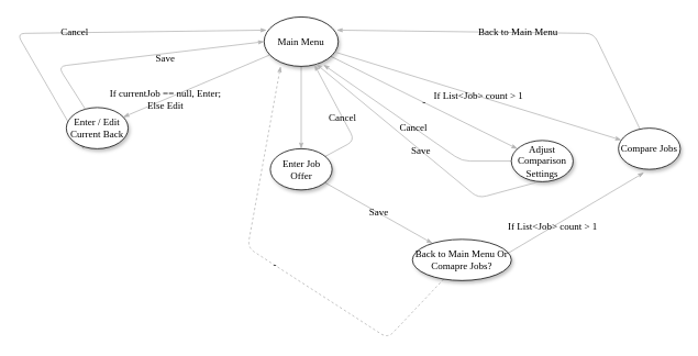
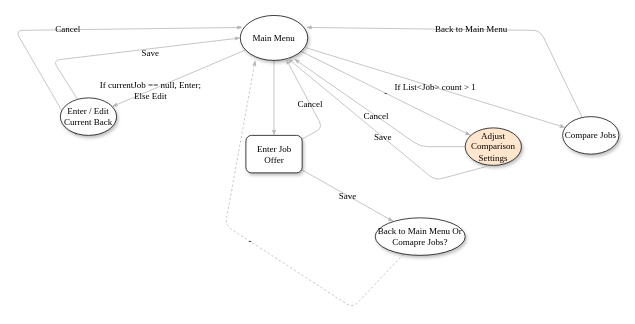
  <mxCell id="0" />
  <mxCell id="1" parent="0" />
  <mxCell id="2" style="edgeStyle=none;rounded=1;html=1;labelBackgroundColor=none;startArrow=none;startFill=0;startSize=5;endArrow=classicThin;endFill=1;endSize=5;jettySize=auto;orthogonalLoop=1;strokeColor=#B3B3B3;strokeWidth=1;fontFamily=Verdana;fontSize=12" parent="1" source="5" target="8" edge="1"><mxGeometry relative="1" as="geometry" /></mxCell>
  <mxCell id="3" value="If currentJob == null, Enter; &lt;br&gt;Else Edit" style="edgeStyle=none;rounded=1;html=1;labelBackgroundColor=none;startArrow=none;startFill=0;startSize=5;endArrow=classicThin;endFill=1;endSize=5;jettySize=auto;orthogonalLoop=1;strokeColor=#B3B3B3;strokeWidth=1;fontFamily=Verdana;fontSize=12" parent="1" source="5" target="17" edge="1"><mxGeometry x="0.428" relative="1" as="geometry"><mxPoint as="offset" /></mxGeometry></mxCell>
  <mxCell id="4" value="-" style="edgeStyle=none;rounded=1;html=1;labelBackgroundColor=none;startArrow=none;startFill=0;startSize=5;endArrow=classicThin;endFill=1;endSize=5;jettySize=auto;orthogonalLoop=1;strokeColor=#B3B3B3;strokeWidth=1;fontFamily=Verdana;fontSize=12" parent="1" source="5" target="10" edge="1"><mxGeometry relative="1" as="geometry" /></mxCell>
  <mxCell id="5" value="Main Menu" style="ellipse;whiteSpace=wrap;html=1;rounded=0;shadow=1;comic=0;labelBackgroundColor=none;strokeWidth=1;fontFamily=Verdana;fontSize=12;align=center;" parent="1" vertex="1"><mxGeometry x="320" y="20" width="90" height="60" as="geometry" /></mxCell>
  <mxCell id="6" value="Cancel" style="edgeStyle=none;rounded=1;html=1;labelBackgroundColor=none;startArrow=none;startFill=0;startSize=5;endArrow=classicThin;endFill=1;endSize=5;jettySize=auto;orthogonalLoop=1;strokeColor=#B3B3B3;strokeWidth=1;fontFamily=Verdana;fontSize=12;entryX=0.678;entryY=0.967;entryDx=0;entryDy=0;entryPerimeter=0;" parent="1" source="8" target="5" edge="1"><mxGeometry relative="1" as="geometry"><mxPoint x="410" y="110" as="targetPoint" /><Array as="points"><mxPoint x="430" y="170" /></Array></mxGeometry></mxCell>
  <mxCell id="7" value="Save" style="edgeStyle=none;rounded=1;html=1;labelBackgroundColor=none;startArrow=none;startFill=0;startSize=5;endArrow=classicThin;endFill=1;endSize=5;jettySize=auto;orthogonalLoop=1;strokeColor=#B3B3B3;strokeWidth=1;fontFamily=Verdana;fontSize=12" parent="1" source="8" target="14" edge="1"><mxGeometry relative="1" as="geometry" /></mxCell>
- <mxCell id="8" value="&lt;span&gt;Enter Job Offer&lt;/span&gt;" style="ellipse;whiteSpace=wrap;html=1;rounded=0;shadow=1;comic=0;labelBackgroundColor=none;strokeWidth=1;fontFamily=Verdana;fontSize=12;align=center;" parent="1" vertex="1"><mxGeometry x="327.5" y="180" width="75" height="50" as="geometry" /></mxCell>
+ <mxCell id="8" value="&lt;span&gt;Enter Job Offer&lt;/span&gt;" style="whiteSpace=wrap;html=1;shadow=1;comic=0;labelBackgroundColor=none;strokeWidth=1;fontFamily=Verdana;fontSize=12;align=center;rounded=1;" parent="1" vertex="1"><mxGeometry x="327.5" y="180" width="75" height="50" as="geometry" /></mxCell>
  <mxCell id="9" value="Cancel" style="edgeStyle=none;rounded=1;html=1;labelBackgroundColor=none;startArrow=none;startFill=0;startSize=5;endArrow=classicThin;endFill=1;endSize=5;jettySize=auto;orthogonalLoop=1;strokeColor=#B3B3B3;strokeWidth=1;fontFamily=Verdana;fontSize=12;entryX=0.8;entryY=0.967;entryDx=0;entryDy=0;entryPerimeter=0;" parent="1" source="10" target="5" edge="1"><mxGeometry relative="1" as="geometry"><mxPoint x="490" y="230" as="targetPoint" /><Array as="points"><mxPoint x="560" y="195" /></Array></mxGeometry></mxCell>
- <mxCell id="10" value="&lt;span&gt;Adjust Comparison Settings&lt;/span&gt;" style="ellipse;whiteSpace=wrap;html=1;rounded=0;shadow=1;comic=0;labelBackgroundColor=none;strokeWidth=1;fontFamily=Verdana;fontSize=12;align=center;" parent="1" vertex="1"><mxGeometry x="620" y="170" width="75" height="50" as="geometry" /></mxCell>
+ <mxCell id="10" value="&lt;span&gt;Adjust Comparison Settings&lt;/span&gt;" style="ellipse;whiteSpace=wrap;html=1;rounded=0;shadow=1;comic=0;labelBackgroundColor=none;strokeWidth=1;fontFamily=Verdana;fontSize=12;align=center;fillColor=#ffe6cc;" parent="1" vertex="1"><mxGeometry x="620" y="170" width="75" height="50" as="geometry" /></mxCell>
  <mxCell id="11" value="Save" style="edgeStyle=none;rounded=1;html=1;labelBackgroundColor=none;startArrow=none;startFill=0;startSize=5;endArrow=classicThin;endFill=1;endSize=5;jettySize=auto;orthogonalLoop=1;strokeColor=#B3B3B3;strokeWidth=1;fontFamily=Verdana;fontSize=12;exitX=0.4;exitY=1.02;exitDx=0;exitDy=0;exitPerimeter=0;entryX=0.7;entryY=0.95;entryDx=0;entryDy=0;entryPerimeter=0;" parent="1" source="10" target="5" edge="1"><mxGeometry relative="1" as="geometry"><mxPoint x="607.5" y="310" as="sourcePoint" /><mxPoint x="500" y="240" as="targetPoint" /><Array as="points"><mxPoint x="580" y="240" /></Array></mxGeometry></mxCell>
- <mxCell id="12" value="If List&amp;lt;Job&amp;gt; count &amp;gt; 1" style="edgeStyle=none;rounded=1;html=1;labelBackgroundColor=none;startArrow=none;startFill=0;startSize=5;endArrow=classicThin;endFill=1;endSize=5;jettySize=auto;orthogonalLoop=1;strokeColor=#B3B3B3;strokeWidth=1;fontFamily=Verdana;fontSize=12;exitX=0.5;exitY=1;exitDx=0;exitDy=0;entryX=0.413;entryY=1.08;entryDx=0;entryDy=0;entryPerimeter=0;" parent="1" source="14" target="20" edge="1"><mxGeometry relative="1" as="geometry"><mxPoint x="571.038" y="440.841" as="sourcePoint" /></mxGeometry></mxCell>
  <mxCell id="13" value="-" style="edgeStyle=none;rounded=1;html=1;labelBackgroundColor=none;startArrow=none;startFill=0;startSize=5;endArrow=classicThin;endFill=1;endSize=5;jettySize=auto;orthogonalLoop=1;strokeColor=#B3B3B3;strokeWidth=1;fontFamily=Verdana;fontSize=12;entryX=0.222;entryY=1;entryDx=0;entryDy=0;entryPerimeter=0;dashed=1;" parent="1" source="14" target="5" edge="1"><mxGeometry relative="1" as="geometry"><mxPoint x="250" y="200" as="targetPoint" /><Array as="points"><mxPoint x="470" y="410" /><mxPoint x="300" y="300" /></Array></mxGeometry></mxCell>
  <mxCell id="14" value="&lt;span&gt;Back to Main Menu Or Comapre Jobs?&lt;/span&gt;" style="ellipse;whiteSpace=wrap;html=1;rounded=0;shadow=1;comic=0;labelBackgroundColor=none;strokeWidth=1;fontFamily=Verdana;fontSize=12;align=center;" parent="1" vertex="1"><mxGeometry x="500" y="290" width="120" height="50" as="geometry" /></mxCell>
  <mxCell id="15" value="Cancel" style="edgeStyle=none;rounded=1;html=1;labelBackgroundColor=none;startArrow=none;startFill=0;startSize=5;endArrow=classicThin;endFill=1;endSize=5;jettySize=auto;orthogonalLoop=1;strokeColor=#B3B3B3;strokeWidth=1;fontFamily=Verdana;fontSize=12;exitX=0.28;exitY=1;exitDx=0;exitDy=0;exitPerimeter=0;entryX=0.033;entryY=0.267;entryDx=0;entryDy=0;entryPerimeter=0;" parent="1" source="17" target="5" edge="1"><mxGeometry relative="1" as="geometry"><mxPoint x="130" y="-30" as="targetPoint" /><Array as="points"><mxPoint x="20" y="40" /></Array></mxGeometry></mxCell>
  <mxCell id="16" value="Save" style="edgeStyle=none;rounded=1;html=1;labelBackgroundColor=none;startArrow=none;startFill=0;startSize=5;endArrow=classicThin;endFill=1;endSize=5;jettySize=auto;orthogonalLoop=1;strokeColor=#B3B3B3;strokeWidth=1;fontFamily=Verdana;fontSize=12;entryX=0;entryY=0.5;entryDx=0;entryDy=0;" parent="1" source="17" target="5" edge="1"><mxGeometry x="0.224" y="-6" relative="1" as="geometry"><mxPoint x="140" y="30" as="targetPoint" /><Array as="points"><mxPoint x="70" y="80" /></Array><mxPoint as="offset" /></mxGeometry></mxCell>
  <mxCell id="17" value="Enter / Edit Current Back" style="ellipse;whiteSpace=wrap;html=1;rounded=0;shadow=1;comic=0;labelBackgroundColor=none;strokeWidth=1;fontFamily=Verdana;fontSize=12;align=center;" parent="1" vertex="1"><mxGeometry x="80" y="130" width="75" height="50" as="geometry" /></mxCell>
  <mxCell id="18" value="If List&amp;lt;Job&amp;gt; count &amp;gt; 1" style="edgeStyle=none;rounded=1;html=1;labelBackgroundColor=none;startArrow=none;startFill=0;startSize=5;endArrow=classicThin;endFill=1;endSize=5;jettySize=auto;orthogonalLoop=1;strokeColor=#B3B3B3;strokeWidth=1;fontFamily=Verdana;fontSize=12" parent="1" source="5" target="20" edge="1"><mxGeometry relative="1" as="geometry" /></mxCell>
  <mxCell id="19" value="Back to Main Menu" style="edgeStyle=none;rounded=1;html=1;labelBackgroundColor=none;startArrow=none;startFill=0;startSize=5;endArrow=classicThin;endFill=1;endSize=5;jettySize=auto;orthogonalLoop=1;strokeColor=#B3B3B3;strokeWidth=1;fontFamily=Verdana;fontSize=12;entryX=0.978;entryY=0.267;entryDx=0;entryDy=0;entryPerimeter=0;" parent="1" source="20" target="5" edge="1"><mxGeometry relative="1" as="geometry"><mxPoint x="590" y="10" as="targetPoint" /><Array as="points"><mxPoint x="720" y="40" /></Array></mxGeometry></mxCell>
  <mxCell id="20" value="&lt;span&gt;Compare Jobs&lt;/span&gt;" style="ellipse;whiteSpace=wrap;html=1;rounded=0;shadow=1;comic=0;labelBackgroundColor=none;strokeWidth=1;fontFamily=Verdana;fontSize=12;align=center;" parent="1" vertex="1"><mxGeometry x="750" y="155" width="75" height="50" as="geometry" /></mxCell>
